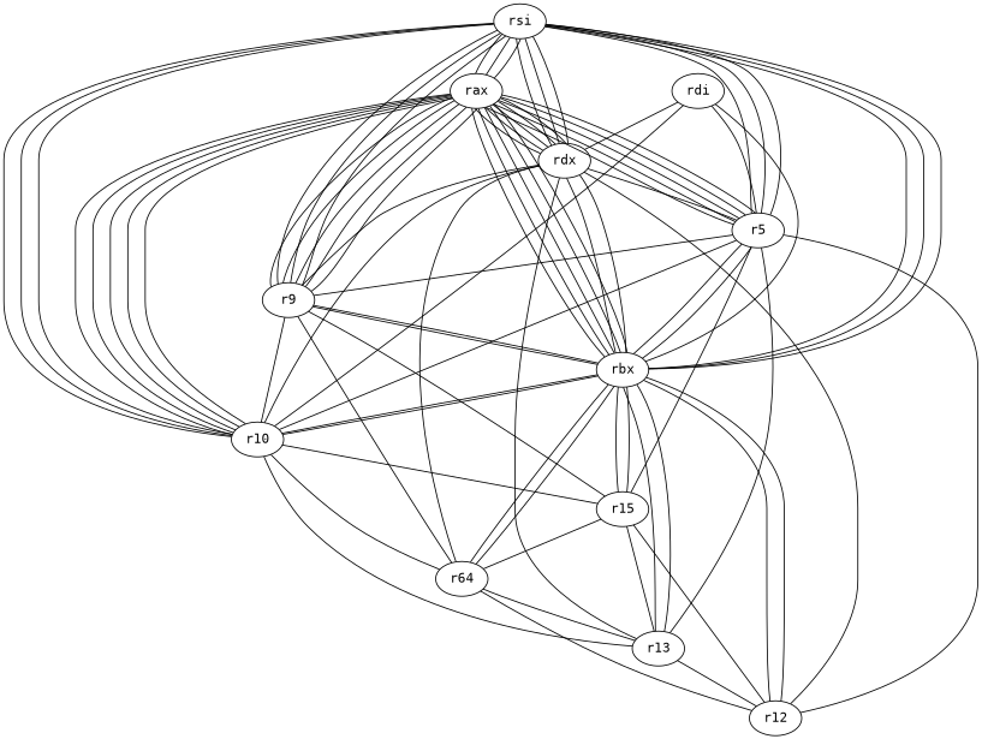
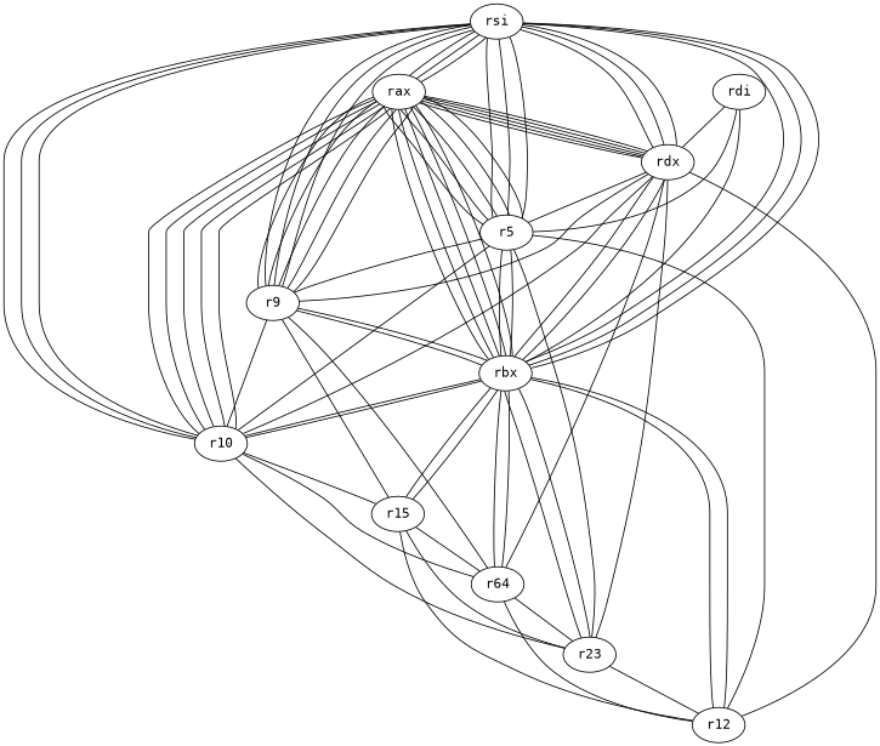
  graph {
    fontname="DejaVu Sans Mono"
    node [fillcolour="#000000" fontname="DejaVu Sans Mono"]
    edge [fontname="DejaVu Sans Mono"]
    n1 [label=rdx]
    n2 [label=r5]
    n3 [label=r9]
    n4 [fillcolour="#112712" label=rbx]
    n5 [label=r10]
    n6 [fillcolour="#111126" label=r15]
    n7 [fillcolour="#111125" label=r64]
-   n8 [fillcolour="#111124" label=r13]
+   n8 [fillcolour="#111124" label=r23]
    n9 [fillcolour="#111123" label=r12]
    n10 [label=rsi]
    n11 [label=rax]
    n12 [fillcolour="#112759" label=rdi]
    n1 -- n2
    n1 -- n3
    n1 -- n4
    n1 -- n5
    n2 -- n3
    n2 -- n4
    n2 -- n5
-   n2 -- n6
    n3 -- n4
    n3 -- n5
    n3 -- n6
    n3 -- n7
    n4 -- n1
    n4 -- n2
    n4 -- n3
    n4 -- n5
    n4 -- n6
    n4 -- n7
    n4 -- n8
    n4 -- n9
    n5 -- n4
    n5 -- n6
    n5 -- n7
    n5 -- n8
    n6 -- n4
    n6 -- n7
    n6 -- n8
    n6 -- n9
    n7 -- n1
    n7 -- n4
    n7 -- n8
    n7 -- n9
    n8 -- n1
    n8 -- n2
    n8 -- n4
    n8 -- n9
    n9 -- n1
    n9 -- n2
    n9 -- n4
    n10 -- n1
    n10 -- n1
    n10 -- n1
    n10 -- n2
    n10 -- n2
    n10 -- n2
    n10 -- n3
    n10 -- n3
    n10 -- n3
    n10 -- n4
    n10 -- n4
    n10 -- n4
    n10 -- n5
    n10 -- n5
    n10 -- n5
    n10 -- n11
    n10 -- n11
    n11 -- n1
    n11 -- n1
    n11 -- n1
    n11 -- n1
    n11 -- n1
    n11 -- n2
    n11 -- n2
    n11 -- n2
    n11 -- n2
    n11 -- n2
    n11 -- n3
    n11 -- n3
    n11 -- n3
    n11 -- n3
    n11 -- n3
    n11 -- n4
    n11 -- n4
    n11 -- n4
    n11 -- n4
    n11 -- n4
    n11 -- n5
    n11 -- n5
    n11 -- n5
    n11 -- n5
    n11 -- n5
    n11 -- n10
    n12 -- n1
    n12 -- n2
    n12 -- n4
-   n12 -- n5
  }
